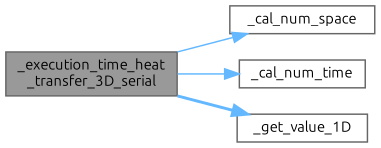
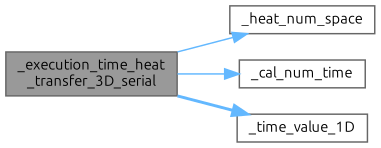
  digraph {
    fontname=Ubuntu
    rankdir=LR
    node [color=grey40 fillcolor=white fontname=Ubuntu fontsize=10 shape=box style=filled]
    edge [color=steelblue1 fontname=Ubuntu fontsize=10 labelfontname=Helvetica labelfontsize=10 style=solid]
    n1 [color=gray40 fillcolor=grey60 fontcolor=black height=0.2 label="_execution_time_heat\l_transfer_3D_serial" width=0.4]
-   n2 [height=0.2 label=_cal_num_space width=0.4]
+   n2 [height=0.2 label=_heat_num_space width=0.4]
    n3 [height=0.2 label=_cal_num_time width=0.4]
-   n4 [height=0.2 label=_get_value_1D width=0.4]
+   n4 [height=0.2 label=_time_value_1D width=0.4]
    n1 -> n2
    n1 -> n3
    n1 -> n4 [style=bold]
  }
